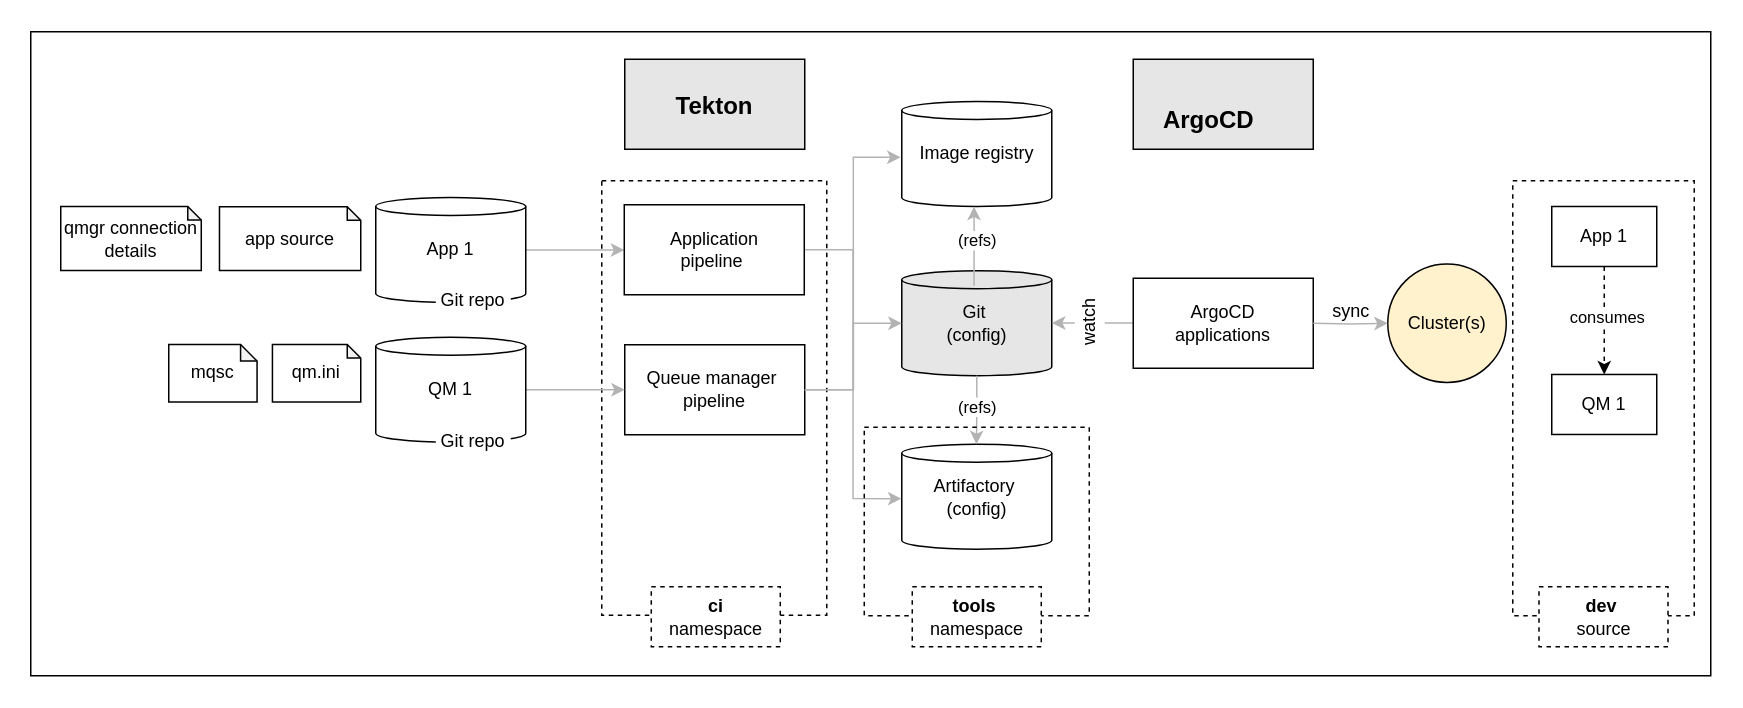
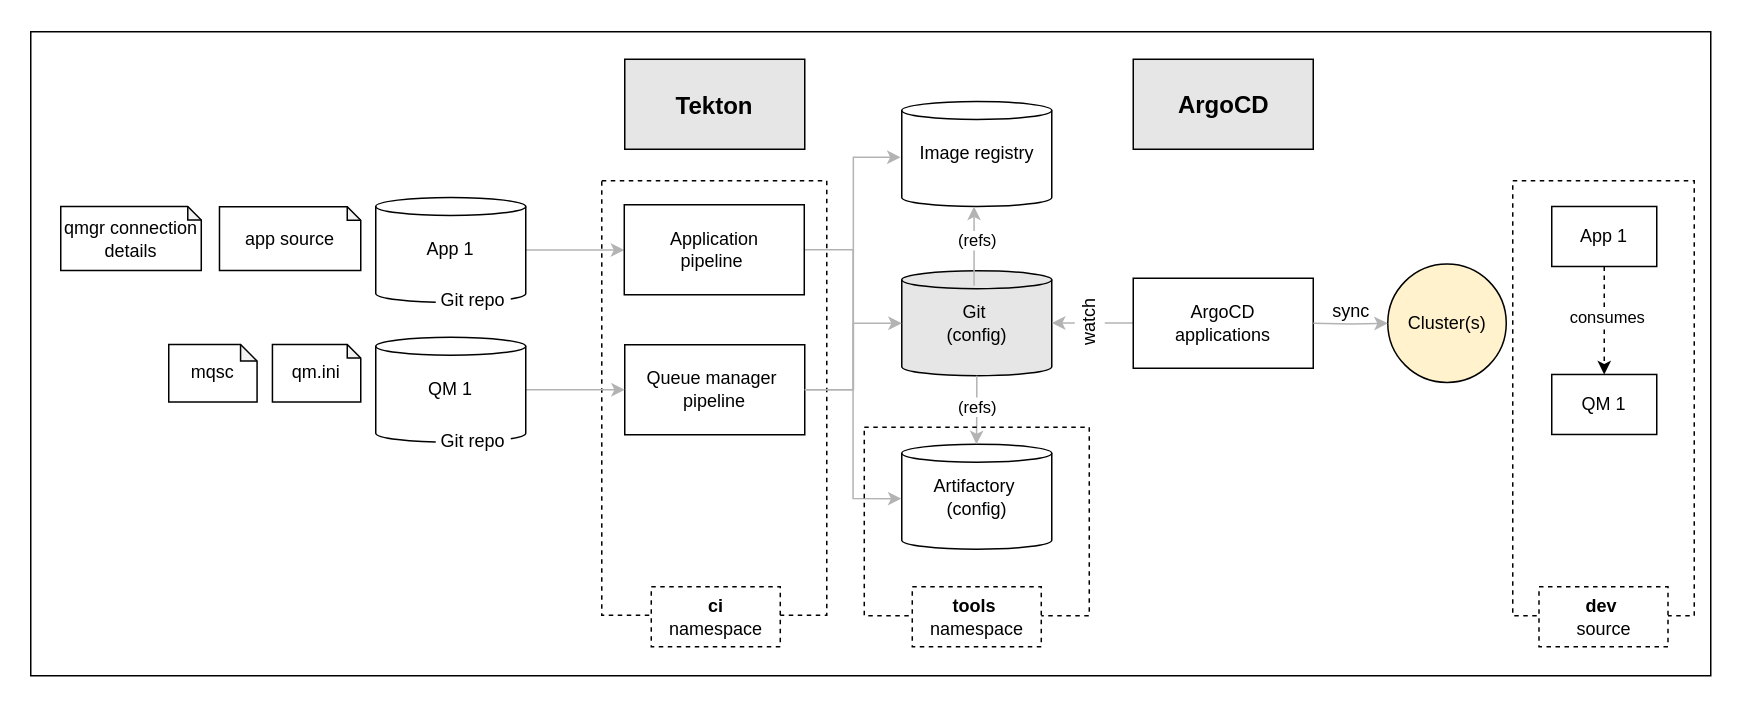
  <mxCell id="0" />
  <mxCell id="1" parent="0" />
  <mxCell id="2" value="" style="rounded=0;whiteSpace=wrap;html=1;strokeWidth=1;fillColor=none;labelBorderColor=none;labelBackgroundColor=#E6E6E6;" parent="1" vertex="1"><mxGeometry x="20" y="20.66" width="1120" height="429.34" as="geometry" /></mxCell>
  <mxCell id="3" value="" style="rounded=0;whiteSpace=wrap;html=1;strokeWidth=1;fontSize=12;fontColor=#000000;fillColor=#E6E6E6;" parent="1" vertex="1"><mxGeometry x="416" y="39.01" width="120" height="60" as="geometry" /></mxCell>
  <mxCell id="4" value="" style="rounded=0;whiteSpace=wrap;html=1;strokeWidth=1;fontSize=12;fontColor=#000000;fillColor=#E6E6E6;" parent="1" vertex="1"><mxGeometry x="755" y="39.01" width="120" height="60" as="geometry" /></mxCell>
  <mxCell id="5" value="" style="rounded=0;whiteSpace=wrap;html=1;fillColor=none;dashed=1;" parent="1" vertex="1"><mxGeometry x="400.68" y="120" width="150" height="289.66" as="geometry" /></mxCell>
  <mxCell id="6" value="" style="rounded=0;whiteSpace=wrap;html=1;fillColor=none;dashed=1;" parent="1" vertex="1"><mxGeometry x="1008" y="120" width="121" height="290" as="geometry" /></mxCell>
  <mxCell id="7" value="Queue manager&amp;nbsp;&lt;br&gt;pipeline" style="rounded=0;whiteSpace=wrap;html=1;strokeWidth=1;fontSize=12;fontColor=#000000;fillColor=none;" parent="1" vertex="1"><mxGeometry x="416" y="229.34" width="120" height="60" as="geometry" /></mxCell>
  <mxCell id="8" value="Image registry" style="shape=cylinder2;whiteSpace=wrap;html=1;boundedLbl=1;backgroundOutline=1;size=6.0;strokeWidth=1;fillColor=#ffffff;fontSize=12;fontColor=#000000;" parent="1" vertex="1"><mxGeometry x="600.68" y="67.16" width="100" height="70" as="geometry" /></mxCell>
  <mxCell id="9" style="edgeStyle=orthogonalEdgeStyle;rounded=0;orthogonalLoop=1;jettySize=auto;html=1;entryX=-0.008;entryY=0.531;entryDx=0;entryDy=0;entryPerimeter=0;strokeColor=#B3B3B3;fontSize=12;fontColor=#000000;" parent="1" source="7" target="8" edge="1"><mxGeometry relative="1" as="geometry" /></mxCell>
  <mxCell id="10" value="Git&amp;nbsp;&lt;br&gt;(config)" style="shape=cylinder2;whiteSpace=wrap;html=1;boundedLbl=1;backgroundOutline=1;size=6.0;strokeWidth=1;fontSize=12;fontColor=#000000;fillColor=#E6E6E6;" parent="1" vertex="1"><mxGeometry x="600.68" y="180" width="100" height="70" as="geometry" /></mxCell>
  <mxCell id="11" style="edgeStyle=orthogonalEdgeStyle;rounded=0;orthogonalLoop=1;jettySize=auto;html=1;strokeColor=#B3B3B3;fontSize=12;fontColor=#000000;" parent="1" source="7" target="10" edge="1"><mxGeometry relative="1" as="geometry" /></mxCell>
  <mxCell id="12" style="edgeStyle=orthogonalEdgeStyle;rounded=0;orthogonalLoop=1;jettySize=auto;html=1;strokeColor=#B3B3B3;fontSize=12;fontColor=#000000;entryX=1.001;entryY=0.497;entryDx=0;entryDy=0;entryPerimeter=0;" parent="1" source="13" target="10" edge="1"><mxGeometry relative="1" as="geometry"><mxPoint x="690" y="215" as="targetPoint" /><Array as="points"><mxPoint x="708" y="215" /></Array></mxGeometry></mxCell>
  <mxCell id="13" value="ArgoCD&lt;br&gt;applications" style="rounded=0;whiteSpace=wrap;html=1;strokeWidth=1;fontSize=12;fontColor=#000000;fillColor=none;" parent="1" vertex="1"><mxGeometry x="755" y="185" width="120" height="60" as="geometry" /></mxCell>
  <mxCell id="14" value="Cluster(s)" style="ellipse;whiteSpace=wrap;html=1;aspect=fixed;strokeWidth=1;fillColor=#fff2cc;fontSize=12;fontColor=#000000;" parent="1" vertex="1"><mxGeometry x="924.68" y="175.5" width="79" height="79" as="geometry" /></mxCell>
  <mxCell id="15" value="sync" style="edgeStyle=orthogonalEdgeStyle;rounded=0;orthogonalLoop=1;jettySize=auto;html=1;strokeColor=#B3B3B3;fontSize=12;fontColor=#000000;verticalAlign=bottom;labelPosition=center;verticalLabelPosition=top;align=center;" parent="1" target="14" edge="1"><mxGeometry relative="1" as="geometry"><mxPoint x="875" y="215" as="sourcePoint" /></mxGeometry></mxCell>
  <mxCell id="16" value="Tekton" style="text;html=1;strokeColor=none;align=center;verticalAlign=middle;whiteSpace=wrap;rounded=0;fontSize=16;fontColor=#000000;fontStyle=1;" parent="1" vertex="1"><mxGeometry x="455.68" y="60" width="40" height="20" as="geometry" /></mxCell>
- <mxCell id="17" value="ArgoCD" style="text;html=1;strokeColor=none;align=center;verticalAlign=middle;whiteSpace=wrap;rounded=0;fontSize=16;fontColor=#000000;fontStyle=1;" parent="1" vertex="1"><mxGeometry x="760.75" y="69.01" width="88.5" height="20" as="geometry" /></mxCell>
+ <mxCell id="17" value="ArgoCD" style="text;html=1;strokeColor=none;align=center;verticalAlign=middle;whiteSpace=wrap;rounded=0;fontSize=16;fontColor=#000000;fontStyle=1;" parent="1" vertex="1"><mxGeometry x="770.75" y="59.01" width="88.5" height="20" as="geometry" /></mxCell>
  <mxCell id="18" value="Artifactory&amp;nbsp;&lt;br&gt;(config)" style="shape=cylinder2;whiteSpace=wrap;html=1;boundedLbl=1;backgroundOutline=1;size=6.0;strokeWidth=1;fontSize=12;fontColor=#000000;labelBackgroundColor=none;fillColor=none;" parent="1" vertex="1"><mxGeometry x="600.68" y="295.66" width="100" height="70" as="geometry" /></mxCell>
  <mxCell id="19" style="edgeStyle=orthogonalEdgeStyle;rounded=0;orthogonalLoop=1;jettySize=auto;html=1;startArrow=none;endArrow=classic;strokeColor=#B3B3B3;fontFamily=Helvetica;fontColor=#000000;entryX=-0.002;entryY=0.518;entryDx=0;entryDy=0;entryPerimeter=0;fontSize=12;exitX=1;exitY=0.5;exitDx=0;exitDy=0;" parent="1" source="36" target="18" edge="1"><mxGeometry relative="1" as="geometry" /></mxCell>
  <mxCell id="20" style="edgeStyle=orthogonalEdgeStyle;rounded=0;orthogonalLoop=1;jettySize=auto;html=1;startArrow=none;endArrow=classic;strokeColor=#B3B3B3;fontFamily=Helvetica;fontColor=#000000;fontSize=12;endFill=1;entryX=0.498;entryY=0;entryDx=0;entryDy=0;entryPerimeter=0;" parent="1" source="10" target="18" edge="1"><mxGeometry relative="1" as="geometry"><mxPoint x="650.68" y="285.66" as="targetPoint" /></mxGeometry></mxCell>
  <mxCell id="21" value="&amp;nbsp;(refs)&amp;nbsp;" style="edgeLabel;html=1;align=center;verticalAlign=middle;resizable=0;points=[];fontFamily=Helvetica;fontColor=#000000;" parent="20" vertex="1" connectable="0"><mxGeometry x="0.659" relative="1" as="geometry"><mxPoint x="0.2" y="-17.18" as="offset" /></mxGeometry></mxCell>
  <mxCell id="22" style="edgeStyle=orthogonalEdgeStyle;rounded=0;orthogonalLoop=1;jettySize=auto;html=1;entryX=0;entryY=0.5;entryDx=0;entryDy=0;fillColor=#f5f5f5;strokeColor=#B3B3B3;" parent="1" source="23" target="7" edge="1"><mxGeometry relative="1" as="geometry" /></mxCell>
  <mxCell id="23" value="QM 1" style="shape=cylinder2;whiteSpace=wrap;html=1;boundedLbl=1;backgroundOutline=1;size=6.0;strokeWidth=1;fillColor=#ffffff;fontSize=12;fontColor=#000000;" parent="1" vertex="1"><mxGeometry x="250" y="224.33" width="100" height="70" as="geometry" /></mxCell>
  <mxCell id="24" style="edgeStyle=orthogonalEdgeStyle;rounded=0;orthogonalLoop=1;jettySize=auto;html=1;fillColor=#f5f5f5;strokeColor=#b3b3b3;" parent="1" source="25" target="36" edge="1"><mxGeometry relative="1" as="geometry"><Array as="points"><mxPoint x="400" y="166" /><mxPoint x="400" y="166" /></Array></mxGeometry></mxCell>
  <mxCell id="25" value="App 1" style="shape=cylinder2;whiteSpace=wrap;html=1;boundedLbl=1;backgroundOutline=1;size=6.0;strokeWidth=1;fillColor=#ffffff;fontSize=12;fontColor=#000000;" parent="1" vertex="1"><mxGeometry x="250" y="131.16" width="100" height="70" as="geometry" /></mxCell>
  <mxCell id="26" value="qmgr connection details" style="shape=note;whiteSpace=wrap;html=1;backgroundOutline=1;darkOpacity=0.05;fillColor=none;size=9;" parent="1" vertex="1"><mxGeometry x="40" y="137.16" width="93.68" height="42.71" as="geometry" /></mxCell>
  <mxCell id="27" value="Git repo" style="text;html=1;align=center;verticalAlign=middle;whiteSpace=wrap;rounded=0;fillColor=#ffffff;" parent="1" vertex="1"><mxGeometry x="290" y="190.16" width="50" height="20" as="geometry" /></mxCell>
  <mxCell id="28" value="mqsc" style="shape=note;whiteSpace=wrap;html=1;backgroundOutline=1;darkOpacity=0.05;fillColor=none;size=11;" parent="1" vertex="1"><mxGeometry x="112" y="229.19" width="58.878" height="38.273" as="geometry" /></mxCell>
  <mxCell id="29" value="qm.ini" style="shape=note;whiteSpace=wrap;html=1;backgroundOutline=1;darkOpacity=0.05;fillColor=none;size=9;" parent="1" vertex="1"><mxGeometry x="181.122" y="229.19" width="58.878" height="38.273" as="geometry" /></mxCell>
  <mxCell id="30" value="app source" style="shape=note;whiteSpace=wrap;html=1;backgroundOutline=1;darkOpacity=0.05;fillColor=none;size=9;" parent="1" vertex="1"><mxGeometry x="145.82" y="137.37" width="94.18" height="42.5" as="geometry" /></mxCell>
  <mxCell id="31" value="QM 1" style="rounded=0;whiteSpace=wrap;html=1;fillColor=#ffffff;" parent="1" vertex="1"><mxGeometry x="1034" y="249.15" width="70" height="40" as="geometry" /></mxCell>
  <mxCell id="32" style="edgeStyle=orthogonalEdgeStyle;rounded=0;orthogonalLoop=1;jettySize=auto;html=1;dashed=1;" parent="1" source="34" target="31" edge="1"><mxGeometry relative="1" as="geometry" /></mxCell>
  <mxCell id="33" value="consumes" style="edgeLabel;html=1;align=center;verticalAlign=middle;resizable=0;points=[];" parent="32" vertex="1" connectable="0"><mxGeometry x="-0.088" y="1" relative="1" as="geometry"><mxPoint as="offset" /></mxGeometry></mxCell>
  <mxCell id="34" value="App 1" style="rounded=0;whiteSpace=wrap;html=1;fillColor=#ffffff;" parent="1" vertex="1"><mxGeometry x="1034" y="137.16" width="70" height="40" as="geometry" /></mxCell>
  <mxCell id="35" value="Git repo" style="text;html=1;align=center;verticalAlign=middle;whiteSpace=wrap;rounded=0;fillColor=#ffffff;" parent="1" vertex="1"><mxGeometry x="290" y="284.33" width="50" height="20" as="geometry" /></mxCell>
  <mxCell id="36" value="Application &lt;br&gt;pipeline&amp;nbsp;" style="rounded=0;whiteSpace=wrap;html=1;strokeWidth=1;fontSize=12;fontColor=#000000;fillColor=none;" parent="1" vertex="1"><mxGeometry x="415.68" y="136.01" width="120" height="60" as="geometry" /></mxCell>
  <mxCell id="37" value="watch" style="text;html=1;strokeColor=none;align=center;verticalAlign=middle;whiteSpace=wrap;rounded=0;fontSize=12;rotation=-90;fillColor=#ffffff;" parent="1" vertex="1"><mxGeometry x="706" y="204.33" width="40" height="20" as="geometry" /></mxCell>
  <mxCell id="38" style="edgeStyle=orthogonalEdgeStyle;rounded=0;orthogonalLoop=1;jettySize=auto;html=1;startArrow=none;endArrow=classic;strokeColor=#B3B3B3;fontFamily=Helvetica;fontColor=#000000;fontSize=12;endFill=1;entryX=0.482;entryY=1.001;entryDx=0;entryDy=0;entryPerimeter=0;exitX=0.482;exitY=0.143;exitDx=0;exitDy=0;exitPerimeter=0;" parent="1" source="10" target="8" edge="1"><mxGeometry relative="1" as="geometry"><mxPoint x="660.48" y="305.66" as="targetPoint" /><mxPoint x="649" y="180" as="sourcePoint" /></mxGeometry></mxCell>
  <mxCell id="39" value="&amp;nbsp;(refs)&amp;nbsp;" style="edgeLabel;html=1;align=center;verticalAlign=middle;resizable=0;points=[];fontFamily=Helvetica;fontColor=#000000;" parent="38" vertex="1" connectable="0"><mxGeometry x="0.659" relative="1" as="geometry"><mxPoint x="1.8" y="13.88" as="offset" /></mxGeometry></mxCell>
  <mxCell id="40" value="&lt;b&gt;ci&lt;/b&gt; &lt;br&gt;namespace" style="text;html=1;align=center;verticalAlign=middle;whiteSpace=wrap;rounded=0;dashed=1;labelBackgroundColor=#ffffff;strokeColor=#000000;fillColor=#ffffff;" parent="1" vertex="1"><mxGeometry x="433.68" y="390.66" width="86" height="40" as="geometry" /></mxCell>
  <mxCell id="41" value="&lt;b&gt;dev&lt;/b&gt;&amp;nbsp;&lt;br&gt;source" style="text;html=1;align=center;verticalAlign=middle;whiteSpace=wrap;rounded=0;dashed=1;labelBackgroundColor=#ffffff;strokeColor=#000000;fillColor=#ffffff;" parent="1" vertex="1"><mxGeometry x="1025.5" y="390.66" width="86" height="40" as="geometry" /></mxCell>
  <mxCell id="42" value="" style="rounded=0;whiteSpace=wrap;html=1;fillColor=none;dashed=1;" vertex="1" parent="1"><mxGeometry x="575.68" y="284.33" width="150" height="125.67" as="geometry" /></mxCell>
  <mxCell id="43" value="&lt;b&gt;tools&lt;/b&gt;&amp;nbsp;&lt;br&gt;namespace" style="text;html=1;align=center;verticalAlign=middle;whiteSpace=wrap;rounded=0;dashed=1;labelBackgroundColor=#ffffff;strokeColor=#000000;fillColor=#ffffff;" vertex="1" parent="1"><mxGeometry x="607.68" y="390.66" width="86" height="40" as="geometry" /></mxCell>
